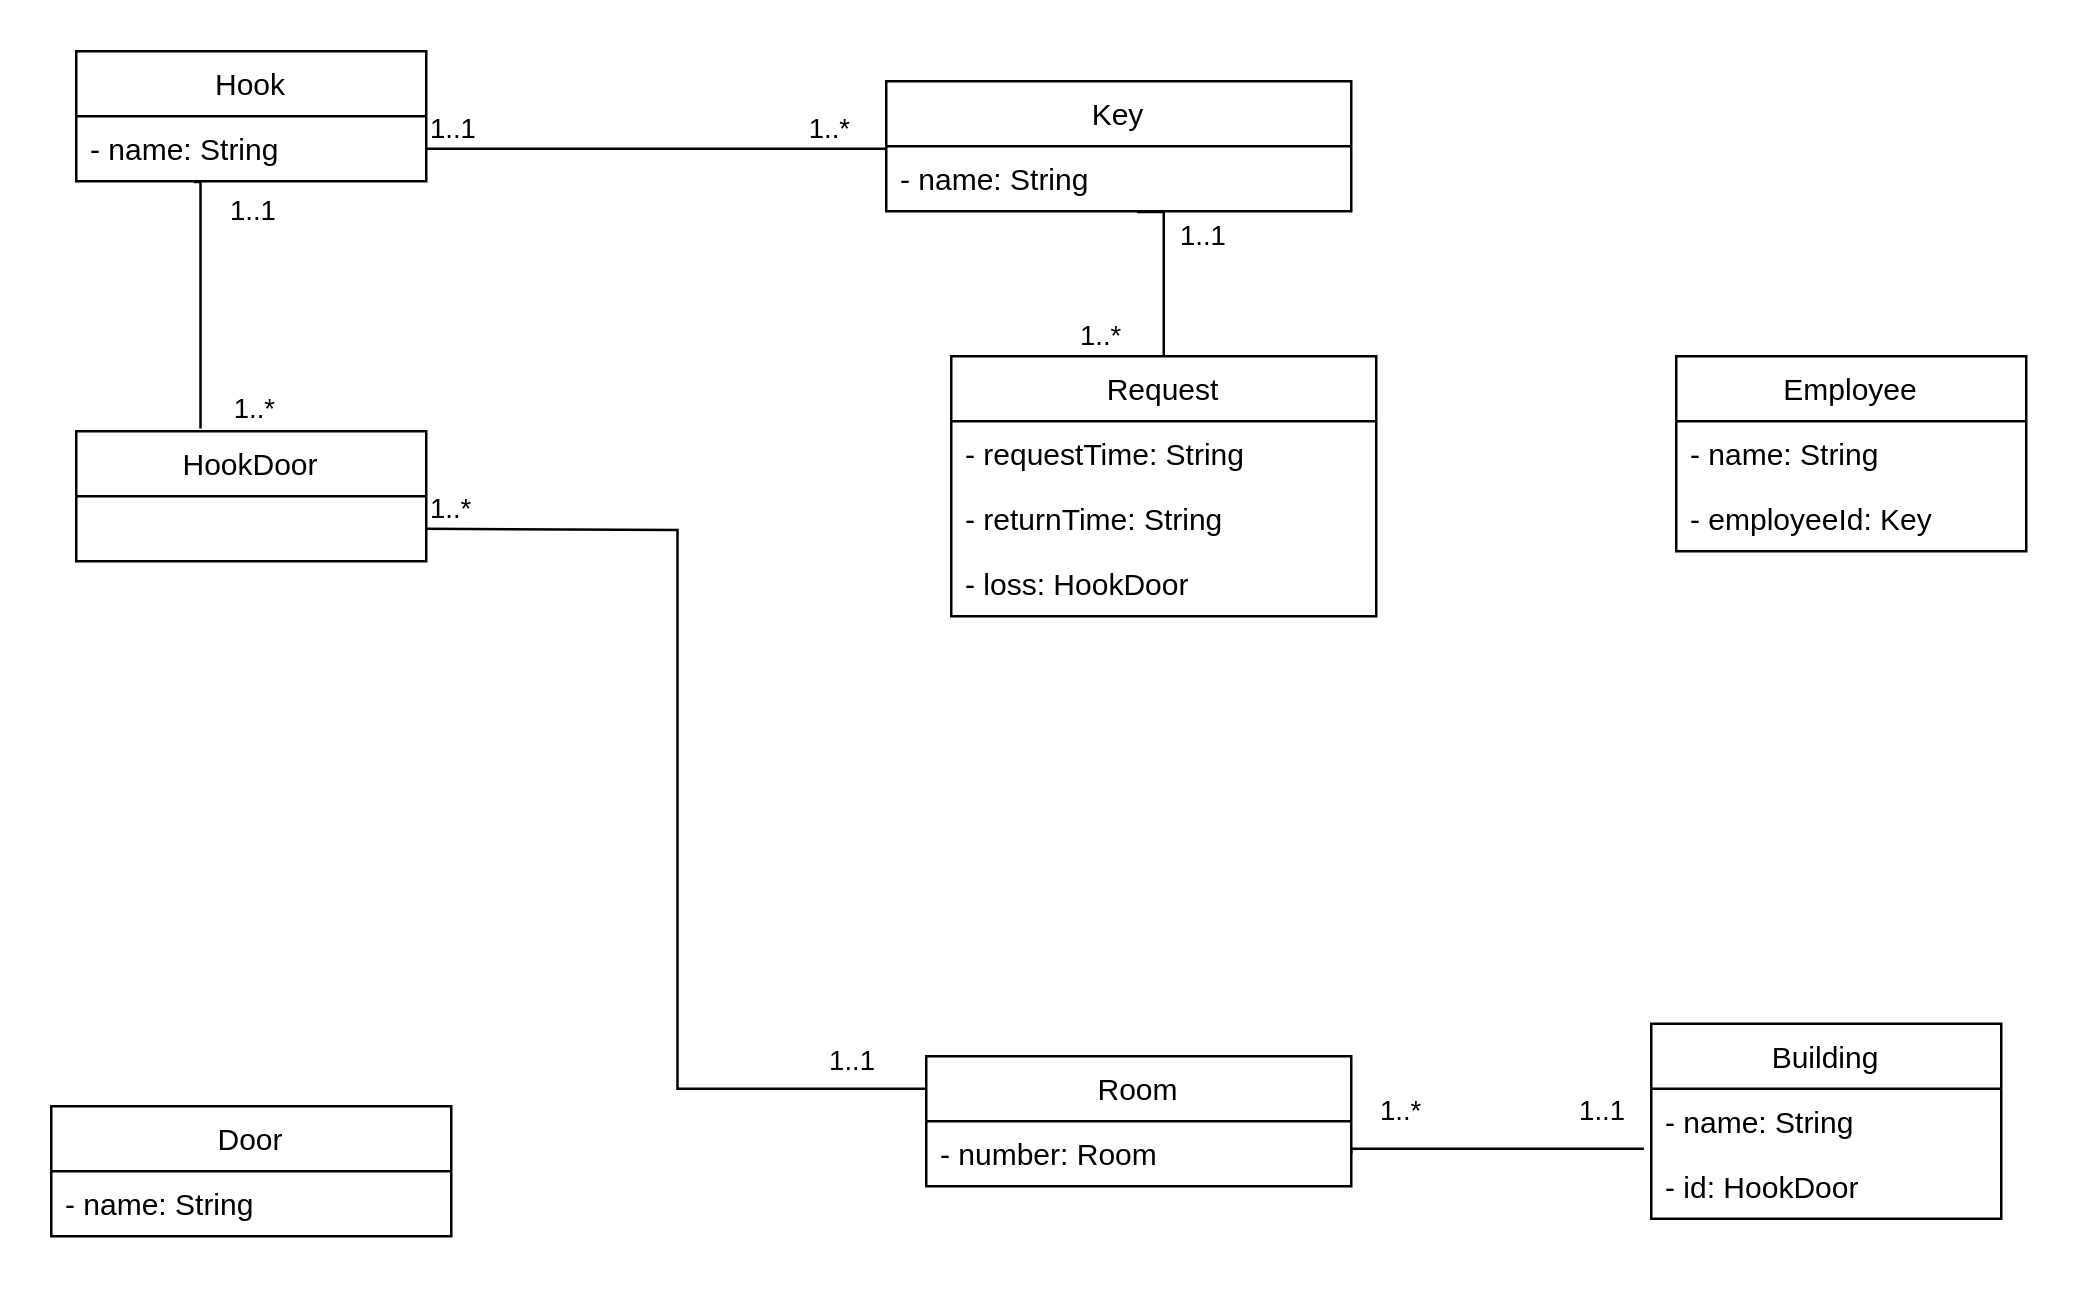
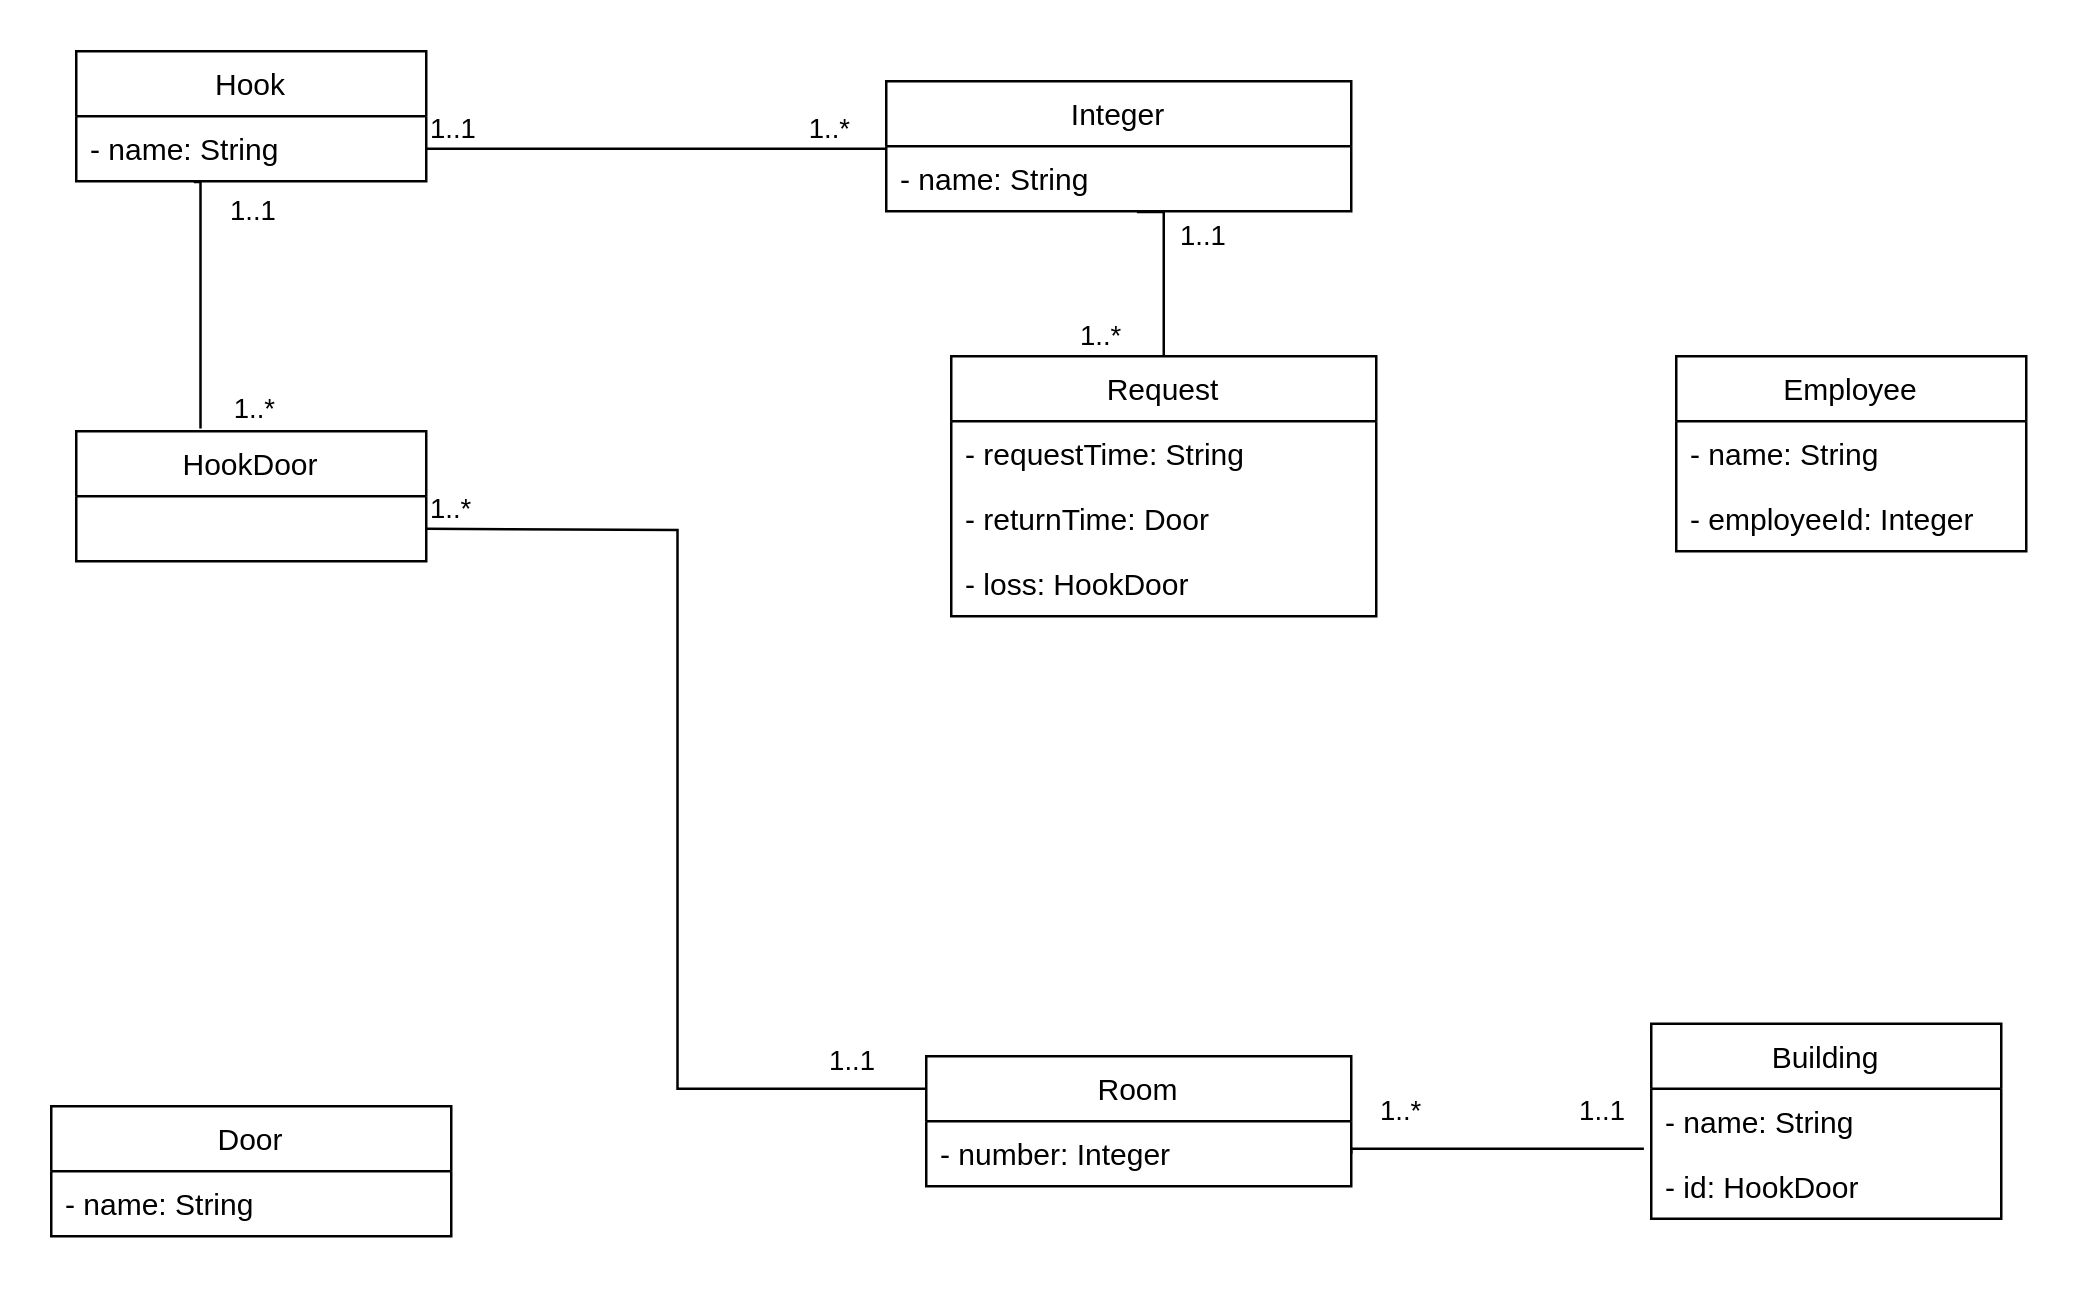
  <mxCell id="0" />
  <mxCell id="1" parent="0" />
  <mxCell id="2" value="Employee" style="swimlane;fontStyle=0;childLayout=stackLayout;horizontal=1;startSize=26;fillColor=none;horizontalStack=0;resizeParent=1;resizeParentMax=0;resizeLast=0;collapsible=1;marginBottom=0;" parent="1" vertex="1"><mxGeometry x="670" y="142" width="140" height="78" as="geometry" /></mxCell>
  <mxCell id="3" value="- name: String" style="text;strokeColor=none;fillColor=none;align=left;verticalAlign=top;spacingLeft=4;spacingRight=4;overflow=hidden;rotatable=0;points=[[0,0.5],[1,0.5]];portConstraint=eastwest;" parent="2" vertex="1"><mxGeometry y="26" width="140" height="26" as="geometry" /></mxCell>
- <mxCell id="4" value="- employeeId: Key" style="text;strokeColor=none;fillColor=none;align=left;verticalAlign=top;spacingLeft=4;spacingRight=4;overflow=hidden;rotatable=0;points=[[0,0.5],[1,0.5]];portConstraint=eastwest;" parent="2" vertex="1"><mxGeometry y="52" width="140" height="26" as="geometry" /></mxCell>
+ <mxCell id="4" value="- employeeId: Integer" style="text;strokeColor=none;fillColor=none;align=left;verticalAlign=top;spacingLeft=4;spacingRight=4;overflow=hidden;rotatable=0;points=[[0,0.5],[1,0.5]];portConstraint=eastwest;" parent="2" vertex="1"><mxGeometry y="52" width="140" height="26" as="geometry" /></mxCell>
  <mxCell id="5" value="Room" style="swimlane;fontStyle=0;childLayout=stackLayout;horizontal=1;startSize=26;fillColor=none;horizontalStack=0;resizeParent=1;resizeParentMax=0;resizeLast=0;collapsible=1;marginBottom=0;" parent="1" vertex="1"><mxGeometry x="370" y="422" width="170" height="52" as="geometry"><mxRectangle x="440" y="423" width="70" height="30" as="alternateBounds" /></mxGeometry></mxCell>
- <mxCell id="6" value="- number: Room" style="text;strokeColor=none;fillColor=none;align=left;verticalAlign=top;spacingLeft=4;spacingRight=4;overflow=hidden;rotatable=0;points=[[0,0.5],[1,0.5]];portConstraint=eastwest;" parent="5" vertex="1"><mxGeometry y="26" width="170" height="26" as="geometry" /></mxCell>
+ <mxCell id="6" value="- number: Integer" style="text;strokeColor=none;fillColor=none;align=left;verticalAlign=top;spacingLeft=4;spacingRight=4;overflow=hidden;rotatable=0;points=[[0,0.5],[1,0.5]];portConstraint=eastwest;" parent="5" vertex="1"><mxGeometry y="26" width="170" height="26" as="geometry" /></mxCell>
  <mxCell id="7" value="Door" style="swimlane;fontStyle=0;childLayout=stackLayout;horizontal=1;startSize=26;fillColor=none;horizontalStack=0;resizeParent=1;resizeParentMax=0;resizeLast=0;collapsible=1;marginBottom=0;" parent="1" vertex="1"><mxGeometry x="20" y="442" width="160" height="52" as="geometry" /></mxCell>
  <mxCell id="8" value="- name: String" style="text;strokeColor=none;fillColor=none;align=left;verticalAlign=top;spacingLeft=4;spacingRight=4;overflow=hidden;rotatable=0;points=[[0,0.5],[1,0.5]];portConstraint=eastwest;" parent="7" vertex="1"><mxGeometry y="26" width="160" height="26" as="geometry" /></mxCell>
- <mxCell id="9" value="Key" style="swimlane;fontStyle=0;childLayout=stackLayout;horizontal=1;startSize=26;fillColor=none;horizontalStack=0;resizeParent=1;resizeParentMax=0;resizeLast=0;collapsible=1;marginBottom=0;" parent="1" vertex="1"><mxGeometry x="354" y="32" width="186" height="52" as="geometry" /></mxCell>
+ <mxCell id="9" value="Integer" style="swimlane;fontStyle=0;childLayout=stackLayout;horizontal=1;startSize=26;fillColor=none;horizontalStack=0;resizeParent=1;resizeParentMax=0;resizeLast=0;collapsible=1;marginBottom=0;" parent="1" vertex="1"><mxGeometry x="354" y="32" width="186" height="52" as="geometry" /></mxCell>
  <mxCell id="10" value="- name: String" style="text;strokeColor=none;fillColor=none;align=left;verticalAlign=top;spacingLeft=4;spacingRight=4;overflow=hidden;rotatable=0;points=[[0,0.5],[1,0.5]];portConstraint=eastwest;" parent="9" vertex="1"><mxGeometry y="26" width="186" height="26" as="geometry" /></mxCell>
  <mxCell id="11" value="Hook" style="swimlane;fontStyle=0;childLayout=stackLayout;horizontal=1;startSize=26;fillColor=none;horizontalStack=0;resizeParent=1;resizeParentMax=0;resizeLast=0;collapsible=1;marginBottom=0;" parent="1" vertex="1"><mxGeometry x="30" y="20" width="140" height="52" as="geometry" /></mxCell>
  <mxCell id="12" value="- name: String" style="text;strokeColor=none;fillColor=none;align=left;verticalAlign=top;spacingLeft=4;spacingRight=4;overflow=hidden;rotatable=0;points=[[0,0.5],[1,0.5]];portConstraint=eastwest;" parent="11" vertex="1"><mxGeometry y="26" width="140" height="26" as="geometry" /></mxCell>
  <mxCell id="13" value="Request" style="swimlane;fontStyle=0;childLayout=stackLayout;horizontal=1;startSize=26;fillColor=none;horizontalStack=0;resizeParent=1;resizeParentMax=0;resizeLast=0;collapsible=1;marginBottom=0;" parent="1" vertex="1"><mxGeometry x="380" y="142" width="170" height="104" as="geometry" /></mxCell>
  <mxCell id="14" value="- requestTime: String" style="text;strokeColor=none;fillColor=none;align=left;verticalAlign=top;spacingLeft=4;spacingRight=4;overflow=hidden;rotatable=0;points=[[0,0.5],[1,0.5]];portConstraint=eastwest;" parent="13" vertex="1"><mxGeometry y="26" width="170" height="26" as="geometry" /></mxCell>
- <mxCell id="15" value="- returnTime: String" style="text;strokeColor=none;fillColor=none;align=left;verticalAlign=top;spacingLeft=4;spacingRight=4;overflow=hidden;rotatable=0;points=[[0,0.5],[1,0.5]];portConstraint=eastwest;" parent="13" vertex="1"><mxGeometry y="52" width="170" height="26" as="geometry" /></mxCell>
+ <mxCell id="15" value="- returnTime: Door" style="text;strokeColor=none;fillColor=none;align=left;verticalAlign=top;spacingLeft=4;spacingRight=4;overflow=hidden;rotatable=0;points=[[0,0.5],[1,0.5]];portConstraint=eastwest;" parent="13" vertex="1"><mxGeometry y="52" width="170" height="26" as="geometry" /></mxCell>
  <mxCell id="16" value="- loss: HookDoor" style="text;strokeColor=none;fillColor=none;align=left;verticalAlign=top;spacingLeft=4;spacingRight=4;overflow=hidden;rotatable=0;points=[[0,0.5],[1,0.5]];portConstraint=eastwest;" parent="13" vertex="1"><mxGeometry y="78" width="170" height="26" as="geometry" /></mxCell>
  <mxCell id="17" value="Building" style="swimlane;fontStyle=0;childLayout=stackLayout;horizontal=1;startSize=26;fillColor=none;horizontalStack=0;resizeParent=1;resizeParentMax=0;resizeLast=0;collapsible=1;marginBottom=0;" parent="1" vertex="1"><mxGeometry x="660" y="409" width="140" height="78" as="geometry" /></mxCell>
  <mxCell id="18" value="- name: String" style="text;strokeColor=none;fillColor=none;align=left;verticalAlign=top;spacingLeft=4;spacingRight=4;overflow=hidden;rotatable=0;points=[[0,0.5],[1,0.5]];portConstraint=eastwest;" parent="17" vertex="1"><mxGeometry y="26" width="140" height="26" as="geometry" /></mxCell>
  <mxCell id="19" value="- id: HookDoor" style="text;strokeColor=none;fillColor=none;align=left;verticalAlign=top;spacingLeft=4;spacingRight=4;overflow=hidden;rotatable=0;points=[[0,0.5],[1,0.5]];portConstraint=eastwest;" parent="17" vertex="1"><mxGeometry y="52" width="140" height="26" as="geometry" /></mxCell>
  <mxCell id="20" value="HookDoor" style="swimlane;fontStyle=0;childLayout=stackLayout;horizontal=1;startSize=26;fillColor=none;horizontalStack=0;resizeParent=1;resizeParentMax=0;resizeLast=0;collapsible=1;marginBottom=0;" vertex="1" parent="1"><mxGeometry x="30" y="172" width="140" height="52" as="geometry" /></mxCell>
  <mxCell id="21" value="" style="endArrow=none;html=1;edgeStyle=orthogonalEdgeStyle;rounded=0;exitX=1;exitY=0.5;exitDx=0;exitDy=0;entryX=0;entryY=0.5;entryDx=0;entryDy=0;" edge="1" parent="1" source="12"><mxGeometry relative="1" as="geometry"><mxPoint x="210" y="58" as="sourcePoint" /><mxPoint x="354" y="59" as="targetPoint" /></mxGeometry></mxCell>
  <mxCell id="22" value="1..1" style="edgeLabel;resizable=0;html=1;align=left;verticalAlign=bottom;" connectable="0" vertex="1" parent="21"><mxGeometry x="-1" relative="1" as="geometry" /></mxCell>
  <mxCell id="23" value="1..*" style="edgeLabel;resizable=0;html=1;align=right;verticalAlign=bottom;" connectable="0" vertex="1" parent="21"><mxGeometry x="1" relative="1" as="geometry"><mxPoint x="-14" as="offset" /></mxGeometry></mxCell>
  <mxCell id="24" value="" style="endArrow=none;html=1;edgeStyle=orthogonalEdgeStyle;rounded=0;entryX=0.355;entryY=-0.022;entryDx=0;entryDy=0;entryPerimeter=0;exitX=0.336;exitY=1.013;exitDx=0;exitDy=0;exitPerimeter=0;" edge="1" parent="1" source="12" target="20"><mxGeometry relative="1" as="geometry"><mxPoint x="80" y="102" as="sourcePoint" /><mxPoint x="80" y="142" as="targetPoint" /><Array as="points"><mxPoint x="80" y="72" /></Array></mxGeometry></mxCell>
  <mxCell id="25" value="1..1" style="edgeLabel;resizable=0;html=1;align=left;verticalAlign=bottom;" connectable="0" vertex="1" parent="24"><mxGeometry x="-1" relative="1" as="geometry"><mxPoint x="13" y="20" as="offset" /></mxGeometry></mxCell>
  <mxCell id="26" value="1..*" style="edgeLabel;resizable=0;html=1;align=right;verticalAlign=bottom;" connectable="0" vertex="1" parent="24"><mxGeometry x="1" relative="1" as="geometry"><mxPoint x="30" as="offset" /></mxGeometry></mxCell>
  <mxCell id="27" value="" style="endArrow=none;html=1;edgeStyle=orthogonalEdgeStyle;rounded=0;exitX=1;exitY=0.5;exitDx=0;exitDy=0;entryX=0;entryY=0.25;entryDx=0;entryDy=0;" edge="1" parent="1" target="5"><mxGeometry relative="1" as="geometry"><mxPoint x="170" y="211" as="sourcePoint" /><mxPoint x="340" y="232" as="targetPoint" /></mxGeometry></mxCell>
  <mxCell id="28" value="1..*" style="edgeLabel;resizable=0;html=1;align=left;verticalAlign=bottom;" connectable="0" vertex="1" parent="27"><mxGeometry x="-1" relative="1" as="geometry" /></mxCell>
  <mxCell id="29" value="1..1" style="edgeLabel;resizable=0;html=1;align=right;verticalAlign=bottom;" connectable="0" vertex="1" parent="27"><mxGeometry x="1" relative="1" as="geometry"><mxPoint x="-20" y="-3" as="offset" /></mxGeometry></mxCell>
  <mxCell id="30" value="" style="endArrow=none;html=1;edgeStyle=orthogonalEdgeStyle;rounded=0;exitX=1;exitY=0.5;exitDx=0;exitDy=0;entryX=-0.021;entryY=0.923;entryDx=0;entryDy=0;entryPerimeter=0;" edge="1" parent="1" source="6" target="18"><mxGeometry relative="1" as="geometry"><mxPoint x="570" y="362" as="sourcePoint" /><mxPoint x="730" y="362" as="targetPoint" /><Array as="points"><mxPoint x="540" y="459" /></Array></mxGeometry></mxCell>
  <mxCell id="31" value="1..*" style="edgeLabel;resizable=0;html=1;align=left;verticalAlign=bottom;" connectable="0" vertex="1" parent="30"><mxGeometry x="-1" relative="1" as="geometry"><mxPoint x="10" y="-9" as="offset" /></mxGeometry></mxCell>
  <mxCell id="32" value="1..1" style="edgeLabel;resizable=0;html=1;align=right;verticalAlign=bottom;" connectable="0" vertex="1" parent="30"><mxGeometry x="1" relative="1" as="geometry"><mxPoint x="-7" y="-7" as="offset" /></mxGeometry></mxCell>
  <mxCell id="33" value="" style="endArrow=none;html=1;edgeStyle=orthogonalEdgeStyle;rounded=0;exitX=0.539;exitY=1.013;exitDx=0;exitDy=0;exitPerimeter=0;entryX=0.5;entryY=0;entryDx=0;entryDy=0;" edge="1" parent="1" source="10" target="13"><mxGeometry relative="1" as="geometry"><mxPoint x="460" y="132" as="sourcePoint" /><mxPoint x="620" y="132" as="targetPoint" /><Array as="points"><mxPoint x="465" y="84" /></Array></mxGeometry></mxCell>
  <mxCell id="34" value="1..1" style="edgeLabel;resizable=0;html=1;align=left;verticalAlign=bottom;" connectable="0" vertex="1" parent="33"><mxGeometry x="-1" relative="1" as="geometry"><mxPoint x="16" y="18" as="offset" /></mxGeometry></mxCell>
  <mxCell id="35" value="1..*" style="edgeLabel;resizable=0;html=1;align=left;verticalAlign=bottom;" connectable="0" vertex="1" parent="1"><mxGeometry x="430.004" y="141.998" as="geometry" /></mxCell>
